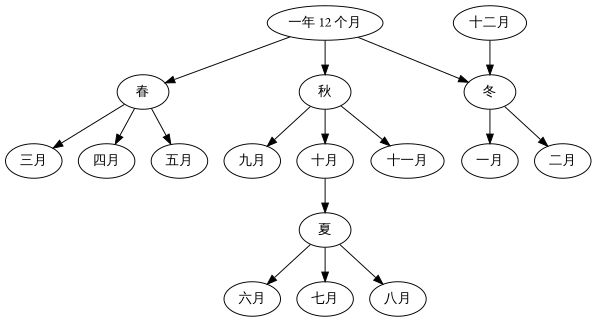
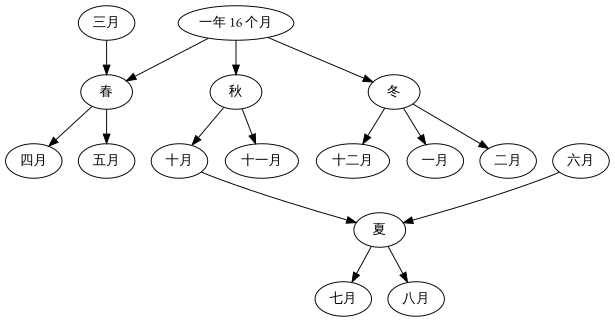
  digraph {
    fontname="EB Garamond"
    node [fontname="EB Garamond"]
    edge [fontname="EB Garamond"]
-   "一年 12 个月"
+   "一年 12 个月" [label="一年 16 个月"]
    "春"
    "秋"
    "冬"
    "三月"
    "四月"
    "五月"
    "夏"
    "六月"
    "七月"
    "八月"
-   "九月"
    "十月"
    "十一月"
    "十二月"
    "一月"
    "二月"
    "一年 12 个月" -> "春"
    "一年 12 个月" -> "秋"
    "一年 12 个月" -> "冬"
-   "春" -> "三月"
+   "三月" -> "春"
    "春" -> "四月"
    "春" -> "五月"
-   "秋" -> "九月"
    "秋" -> "十月"
    "秋" -> "十一月"
-   "十二月" -> "冬"
+   "冬" -> "十二月"
    "冬" -> "一月"
    "冬" -> "二月"
-   "夏" -> "六月"
+   "六月" -> "夏"
    "夏" -> "七月"
    "夏" -> "八月"
    "十月" -> "夏"
  }
